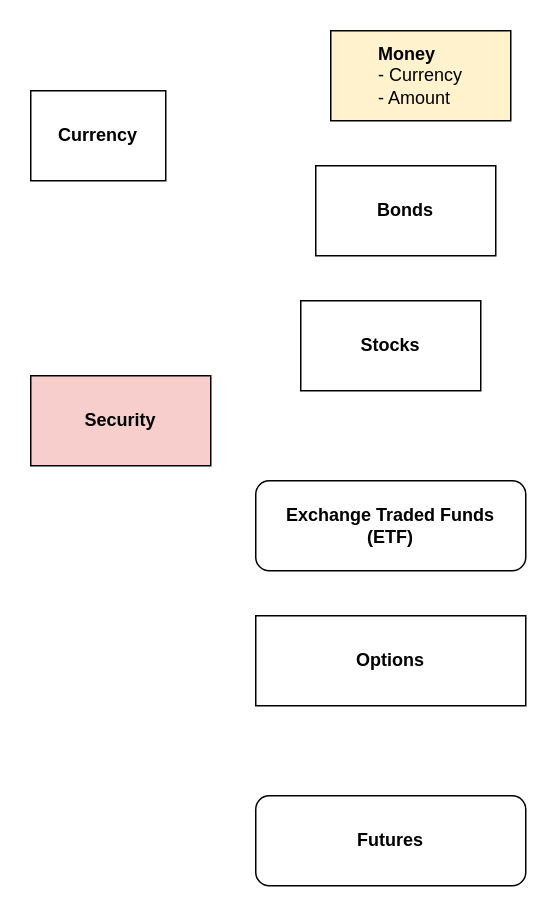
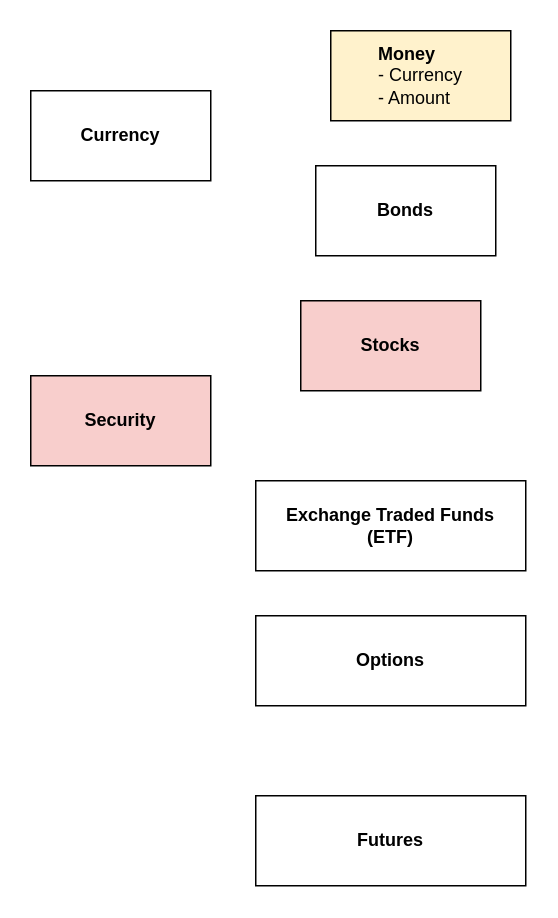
  <mxCell id="0" />
  <mxCell id="1" parent="0" />
  <mxCell id="2" value="&lt;div style=&quot;text-align: left;&quot;&gt;&lt;b style=&quot;background-color: initial;&quot;&gt;Security&lt;/b&gt;&lt;/div&gt;" style="rounded=0;whiteSpace=wrap;html=1;fillColor=#f8cecc;" parent="1" vertex="1"><mxGeometry x="20" y="250" width="120" height="60" as="geometry" /></mxCell>
  <mxCell id="3" value="&lt;div style=&quot;text-align: left;&quot;&gt;&lt;span style=&quot;background-color: initial;&quot;&gt;&lt;b&gt;Money&lt;/b&gt;&lt;/span&gt;&lt;/div&gt;&lt;div style=&quot;text-align: left;&quot;&gt;&lt;span style=&quot;background-color: initial;&quot;&gt;- Currency&lt;/span&gt;&lt;br&gt;&lt;/div&gt;&lt;div style=&quot;text-align: left;&quot;&gt;&lt;span style=&quot;background-color: initial;&quot;&gt;- Amount&lt;/span&gt;&lt;/div&gt;" style="rounded=0;whiteSpace=wrap;html=1;fillColor=#fff2cc;" parent="1" vertex="1"><mxGeometry x="220" y="20" width="120" height="60" as="geometry" /></mxCell>
  <mxCell id="4" value="&lt;div style=&quot;text-align: left;&quot;&gt;&lt;b style=&quot;background-color: initial;&quot;&gt;Bonds&lt;/b&gt;&lt;/div&gt;" style="rounded=0;whiteSpace=wrap;html=1;" parent="1" vertex="1"><mxGeometry x="210" y="110" width="120" height="60" as="geometry" /></mxCell>
- <mxCell id="5" value="&lt;div style=&quot;text-align: left;&quot;&gt;&lt;b style=&quot;background-color: initial;&quot;&gt;Stocks&lt;/b&gt;&lt;/div&gt;" style="rounded=0;whiteSpace=wrap;html=1;" parent="1" vertex="1"><mxGeometry x="200" y="200" width="120" height="60" as="geometry" /></mxCell>
- <mxCell id="6" value="&lt;div style=&quot;&quot;&gt;&lt;b style=&quot;background-color: initial;&quot;&gt;Exchange Traded Funds&lt;/b&gt;&lt;/div&gt;&lt;div style=&quot;&quot;&gt;&lt;b style=&quot;background-color: initial;&quot;&gt;(ETF)&lt;/b&gt;&lt;/div&gt;" style="whiteSpace=wrap;html=1;align=center;rounded=1;" parent="1" vertex="1"><mxGeometry x="170" y="320" width="180" height="60" as="geometry" /></mxCell>
+ <mxCell id="5" value="&lt;div style=&quot;text-align: left;&quot;&gt;&lt;b style=&quot;background-color: initial;&quot;&gt;Stocks&lt;/b&gt;&lt;/div&gt;" style="rounded=0;whiteSpace=wrap;html=1;fillColor=#f8cecc;" parent="1" vertex="1"><mxGeometry x="200" y="200" width="120" height="60" as="geometry" /></mxCell>
+ <mxCell id="6" value="&lt;div style=&quot;&quot;&gt;&lt;b style=&quot;background-color: initial;&quot;&gt;Exchange Traded Funds&lt;/b&gt;&lt;/div&gt;&lt;div style=&quot;&quot;&gt;&lt;b style=&quot;background-color: initial;&quot;&gt;(ETF)&lt;/b&gt;&lt;/div&gt;" style="rounded=0;whiteSpace=wrap;html=1;align=center;" parent="1" vertex="1"><mxGeometry x="170" y="320" width="180" height="60" as="geometry" /></mxCell>
  <mxCell id="7" value="&lt;div style=&quot;&quot;&gt;&lt;b&gt;Options&lt;/b&gt;&lt;/div&gt;" style="rounded=0;whiteSpace=wrap;html=1;align=center;" parent="1" vertex="1"><mxGeometry x="170" y="410" width="180" height="60" as="geometry" /></mxCell>
- <mxCell id="8" value="&lt;div style=&quot;&quot;&gt;&lt;b&gt;Futures&lt;/b&gt;&lt;/div&gt;" style="whiteSpace=wrap;html=1;align=center;rounded=1;" parent="1" vertex="1"><mxGeometry x="170" y="530" width="180" height="60" as="geometry" /></mxCell>
- <mxCell id="9" value="&lt;b&gt;Currency&lt;/b&gt;" style="rounded=0;whiteSpace=wrap;html=1;" vertex="1" parent="1"><mxGeometry x="20" y="60" width="90" height="60" as="geometry" /></mxCell>
+ <mxCell id="8" value="&lt;div style=&quot;&quot;&gt;&lt;b&gt;Futures&lt;/b&gt;&lt;/div&gt;" style="rounded=0;whiteSpace=wrap;html=1;align=center;" parent="1" vertex="1"><mxGeometry x="170" y="530" width="180" height="60" as="geometry" /></mxCell>
+ <mxCell id="9" value="&lt;b&gt;Currency&lt;/b&gt;" style="rounded=0;whiteSpace=wrap;html=1;" vertex="1" parent="1"><mxGeometry x="20" y="60" width="120" height="60" as="geometry" /></mxCell>
